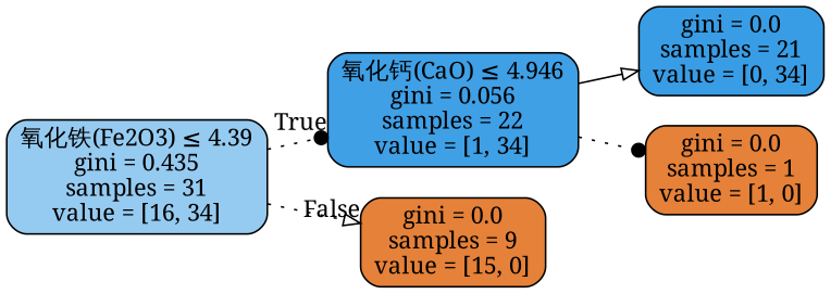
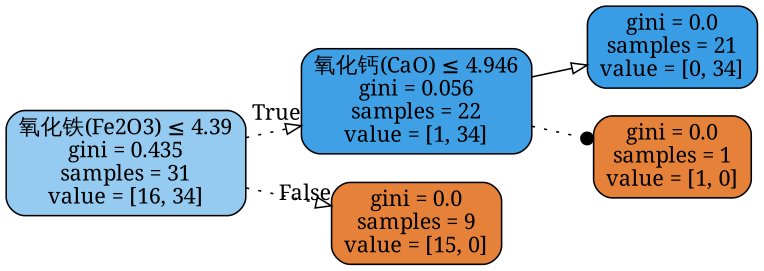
  digraph {
    rankdir=LR
    fontname="Noto Serif"
    node [color=black fillcolor="#e58139" fontname="Noto Serif" shape=box style="filled, rounded"]
    edge [fontname="Noto Serif" style=dotted arrowhead=dot]
    n1 [fillcolor="#96cbf1" label=<氧化铁(Fe2O3) &le; 4.39<br/>gini = 0.435<br/>samples = 31<br/>value = [16, 34]>]
    n2 [fillcolor="#3fa0e6" label=<氧化钙(CaO) &le; 4.946<br/>gini = 0.056<br/>samples = 22<br/>value = [1, 34]>]
    n3 [label=<gini = 0.0<br/>samples = 9<br/>value = [15, 0]>]
    n4 [fillcolor="#399de5" label=<gini = 0.0<br/>samples = 21<br/>value = [0, 34]>]
    n5 [label=<gini = 0.0<br/>samples = 1<br/>value = [1, 0]>]
-   n1 -> n2 [headlabel=True labelangle=45 labeldistance=2.5]
+   n1 -> n2 [headlabel=True labelangle=45 labeldistance=2.5 arrowhead=onormal]
    n1 -> n3 [headlabel=False labelangle=-45 labeldistance=2.5 arrowhead=onormal]
    n2 -> n4 [style=solid arrowhead=onormal]
    n2 -> n5
  }
